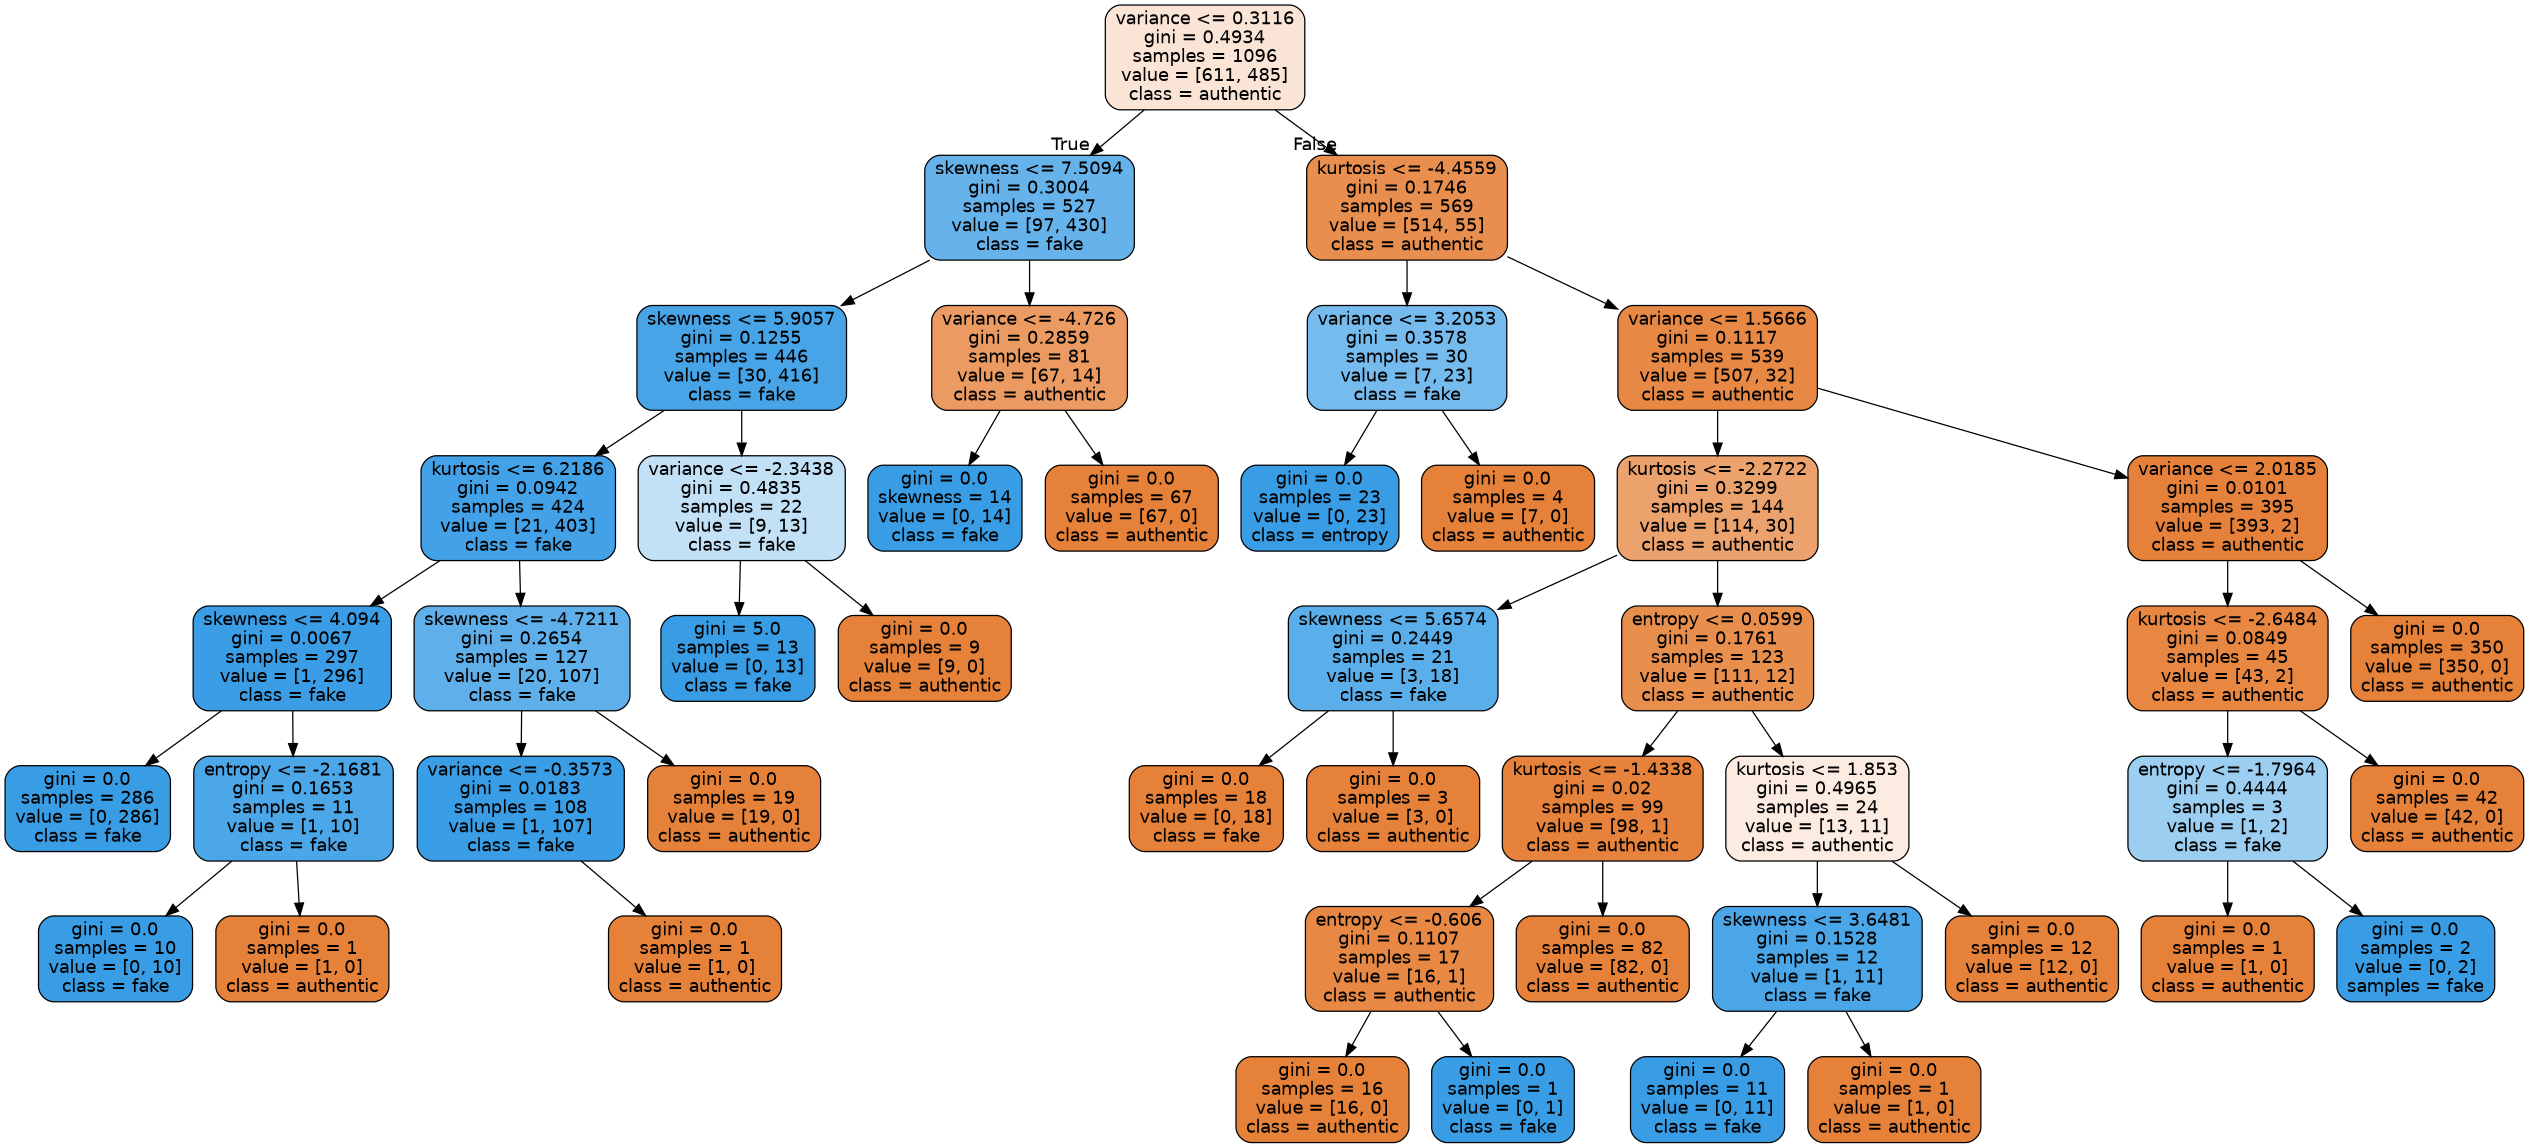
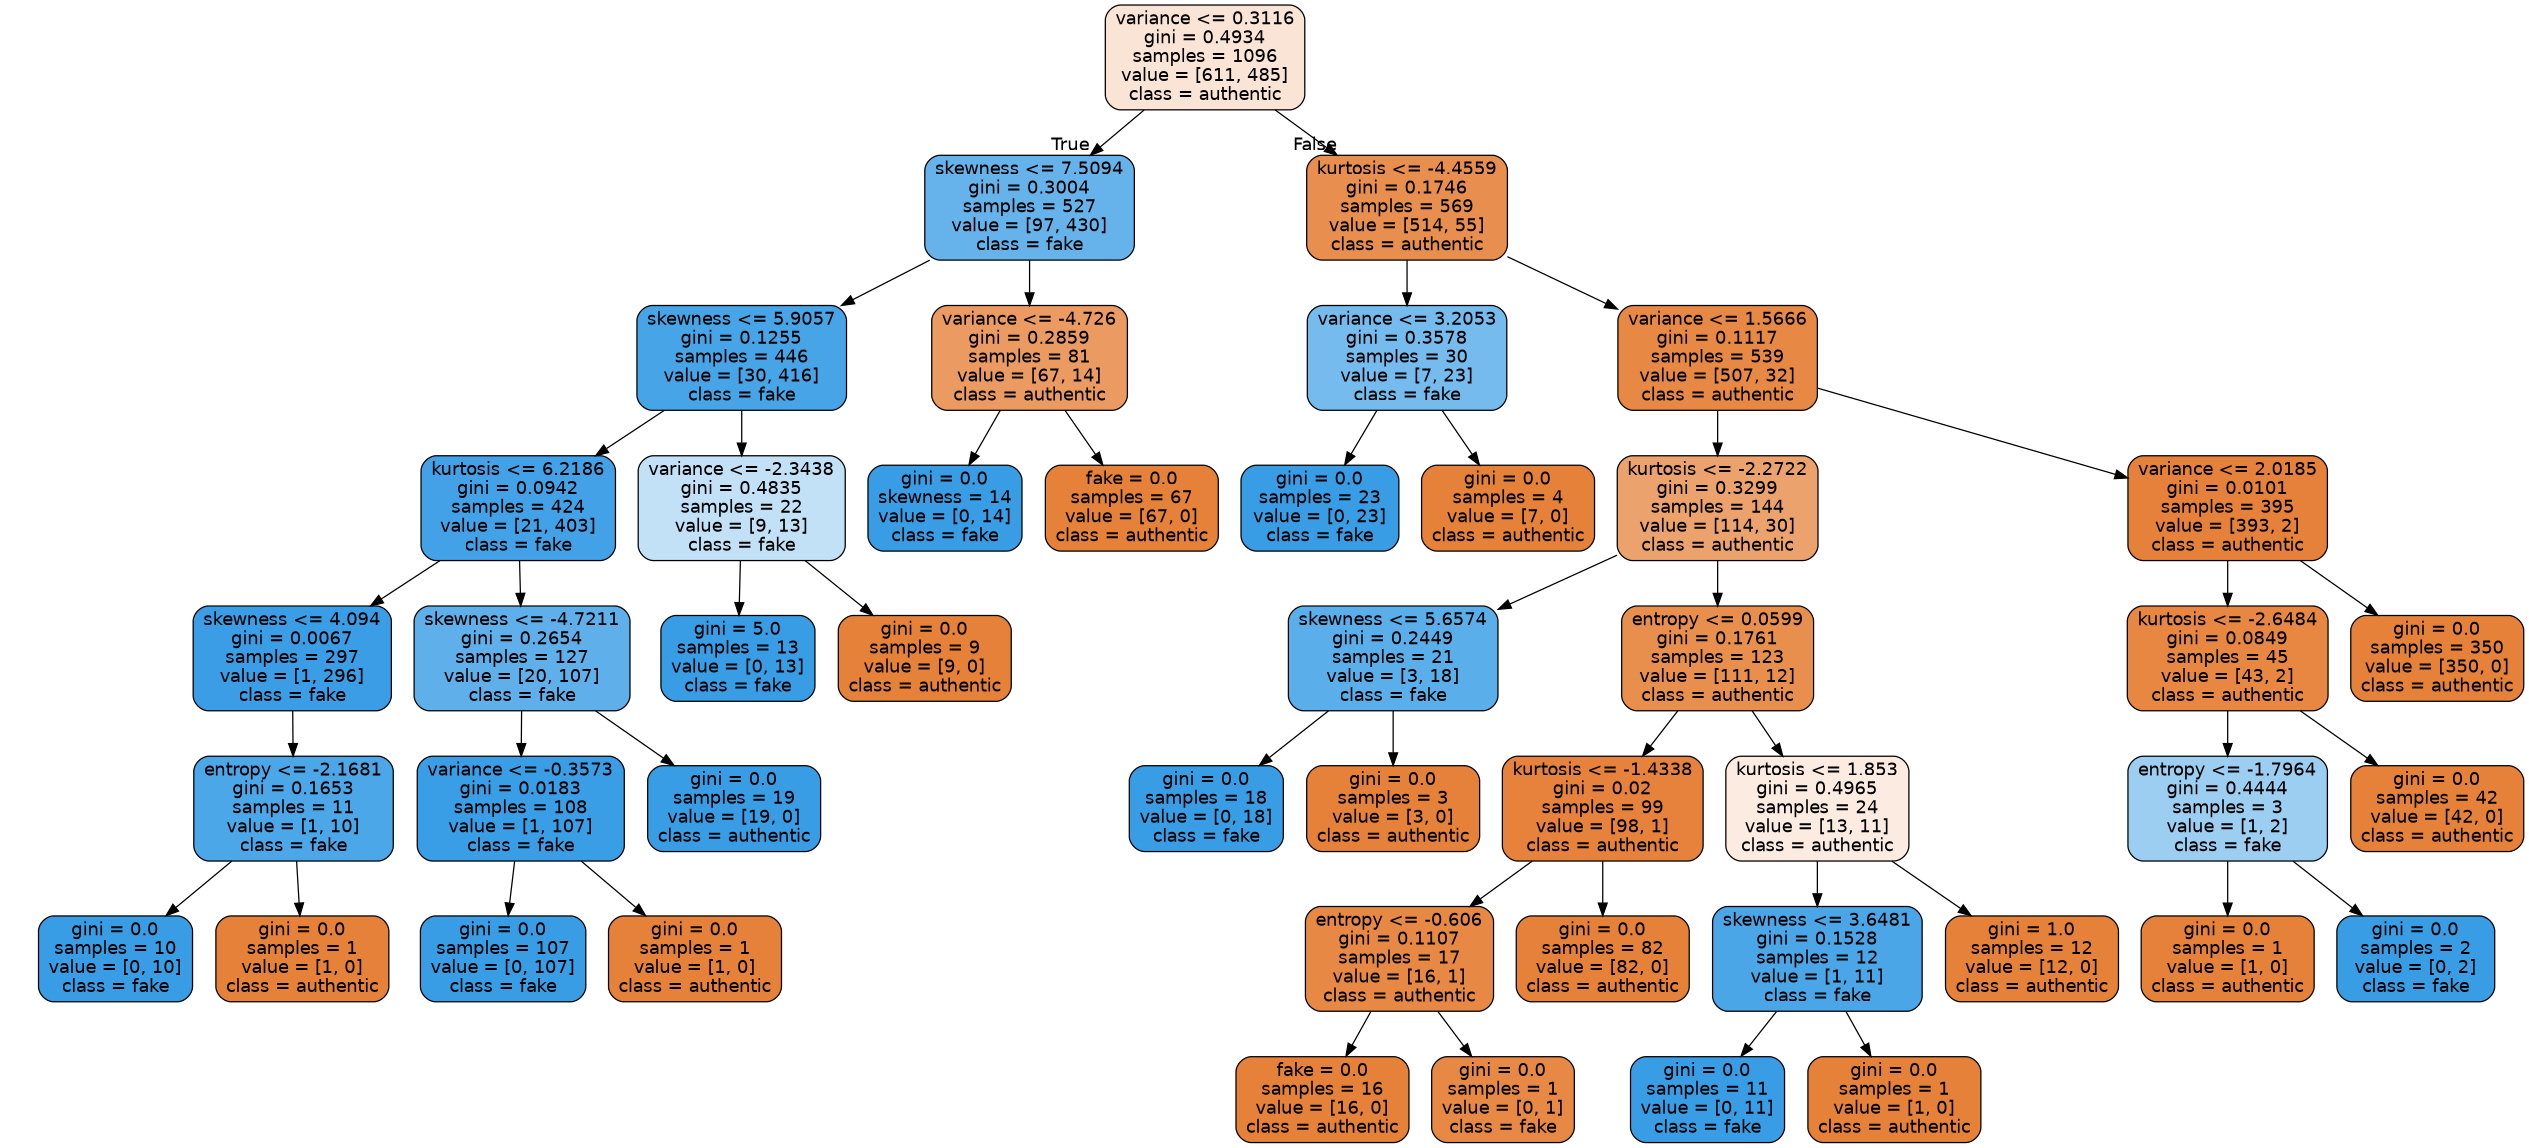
  digraph {
    node [color=black fillcolor="#e58139ff" fontname=helvetica shape=box style="filled, rounded"]
    edge [fontname=helvetica]
    n1 [fillcolor="#e5813935" label="variance <= 0.3116\ngini = 0.4934\nsamples = 1096\nvalue = [611, 485]\nclass = authentic"]
    n2 [fillcolor="#399de5c5" label="skewness <= 7.5094\ngini = 0.3004\nsamples = 527\nvalue = [97, 430]\nclass = fake"]
    n3 [fillcolor="#e58139e4" label="kurtosis <= -4.4559\ngini = 0.1746\nsamples = 569\nvalue = [514, 55]\nclass = authentic"]
    n4 [fillcolor="#399de5ed" label="skewness <= 5.9057\ngini = 0.1255\nsamples = 446\nvalue = [30, 416]\nclass = fake"]
    n5 [fillcolor="#e58139ca" label="variance <= -4.726\ngini = 0.2859\nsamples = 81\nvalue = [67, 14]\nclass = authentic"]
    n6 [fillcolor="#399de5b1" label="variance <= 3.2053\ngini = 0.3578\nsamples = 30\nvalue = [7, 23]\nclass = fake"]
    n7 [fillcolor="#e58139ef" label="variance <= 1.5666\ngini = 0.1117\nsamples = 539\nvalue = [507, 32]\nclass = authentic"]
    n8 [fillcolor="#399de5f2" label="kurtosis <= 6.2186\ngini = 0.0942\nsamples = 424\nvalue = [21, 403]\nclass = fake"]
    n9 [fillcolor="#399de54e" label="variance <= -2.3438\ngini = 0.4835\nsamples = 22\nvalue = [9, 13]\nclass = fake"]
    n10 [fillcolor="#399de5ff" label="gini = 0.0\nskewness = 14\nvalue = [0, 14]\nclass = fake"]
-   n11 [label="gini = 0.0\nsamples = 67\nvalue = [67, 0]\nclass = authentic"]
+   n11 [label="fake = 0.0\nsamples = 67\nvalue = [67, 0]\nclass = authentic"]
    n12 [fillcolor="#399de5fe" label="skewness <= 4.094\ngini = 0.0067\nsamples = 297\nvalue = [1, 296]\nclass = fake"]
    n13 [fillcolor="#399de5cf" label="skewness <= -4.7211\ngini = 0.2654\nsamples = 127\nvalue = [20, 107]\nclass = fake"]
    n14 [fillcolor="#399de5ff" label="gini = 5.0\nsamples = 13\nvalue = [0, 13]\nclass = fake"]
    n15 [label="gini = 0.0\nsamples = 9\nvalue = [9, 0]\nclass = authentic"]
-   n16 [fillcolor="#399de5ff" label="gini = 0.0\nsamples = 286\nvalue = [0, 286]\nclass = fake"]
    n17 [fillcolor="#399de5e6" label="entropy <= -2.1681\ngini = 0.1653\nsamples = 11\nvalue = [1, 10]\nclass = fake"]
    n18 [fillcolor="#399de5fd" label="variance <= -0.3573\ngini = 0.0183\nsamples = 108\nvalue = [1, 107]\nclass = fake"]
-   n19 [label="gini = 0.0\nsamples = 19\nvalue = [19, 0]\nclass = authentic"]
+   n19 [fillcolor="#399de5ff" label="gini = 0.0\nsamples = 19\nvalue = [19, 0]\nclass = authentic"]
    n20 [fillcolor="#399de5ff" label="gini = 0.0\nsamples = 10\nvalue = [0, 10]\nclass = fake"]
    n21 [label="gini = 0.0\nsamples = 1\nvalue = [1, 0]\nclass = authentic"]
+   n22 [fillcolor="#399de5ff" label="gini = 0.0\nsamples = 107\nvalue = [0, 107]\nclass = fake"]
    n23 [label="gini = 0.0\nsamples = 1\nvalue = [1, 0]\nclass = authentic"]
-   n24 [fillcolor="#399de5ff" label="gini = 0.0\nsamples = 23\nvalue = [0, 23]\nclass = entropy"]
+   n24 [fillcolor="#399de5ff" label="gini = 0.0\nsamples = 23\nvalue = [0, 23]\nclass = fake"]
    n25 [label="gini = 0.0\nsamples = 4\nvalue = [7, 0]\nclass = authentic"]
    n26 [fillcolor="#e58139bc" label="kurtosis <= -2.2722\ngini = 0.3299\nsamples = 144\nvalue = [114, 30]\nclass = authentic"]
    n27 [fillcolor="#e58139fe" label="variance <= 2.0185\ngini = 0.0101\nsamples = 395\nvalue = [393, 2]\nclass = authentic"]
    n28 [fillcolor="#399de5d4" label="skewness <= 5.6574\ngini = 0.2449\nsamples = 21\nvalue = [3, 18]\nclass = fake"]
    n29 [fillcolor="#e58139e3" label="entropy <= 0.0599\ngini = 0.1761\nsamples = 123\nvalue = [111, 12]\nclass = authentic"]
    n30 [fillcolor="#e58139f3" label="kurtosis <= -2.6484\ngini = 0.0849\nsamples = 45\nvalue = [43, 2]\nclass = authentic"]
    n31 [label="gini = 0.0\nsamples = 350\nvalue = [350, 0]\nclass = authentic"]
-   n32 [label="gini = 0.0\nsamples = 18\nvalue = [0, 18]\nclass = fake"]
+   n32 [fillcolor="#399de5ff" label="gini = 0.0\nsamples = 18\nvalue = [0, 18]\nclass = fake"]
    n33 [label="gini = 0.0\nsamples = 3\nvalue = [3, 0]\nclass = authentic"]
    n34 [fillcolor="#e58139fc" label="kurtosis <= -1.4338\ngini = 0.02\nsamples = 99\nvalue = [98, 1]\nclass = authentic"]
    n35 [fillcolor="#e5813927" label="kurtosis <= 1.853\ngini = 0.4965\nsamples = 24\nvalue = [13, 11]\nclass = authentic"]
    n36 [fillcolor="#e58139ef" label="entropy <= -0.606\ngini = 0.1107\nsamples = 17\nvalue = [16, 1]\nclass = authentic"]
    n37 [label="gini = 0.0\nsamples = 82\nvalue = [82, 0]\nclass = authentic"]
    n38 [fillcolor="#399de5e8" label="skewness <= 3.6481\ngini = 0.1528\nsamples = 12\nvalue = [1, 11]\nclass = fake"]
-   n39 [label="gini = 0.0\nsamples = 12\nvalue = [12, 0]\nclass = authentic"]
-   n40 [label="gini = 0.0\nsamples = 16\nvalue = [16, 0]\nclass = authentic"]
-   n41 [fillcolor="#399de5ff" label="gini = 0.0\nsamples = 1\nvalue = [0, 1]\nclass = fake"]
+   n39 [label="gini = 1.0\nsamples = 12\nvalue = [12, 0]\nclass = authentic"]
+   n40 [label="fake = 0.0\nsamples = 16\nvalue = [16, 0]\nclass = authentic"]
+   n41 [fillcolor="#e58139ef" label="gini = 0.0\nsamples = 1\nvalue = [0, 1]\nclass = fake"]
    n42 [fillcolor="#399de5ff" label="gini = 0.0\nsamples = 11\nvalue = [0, 11]\nclass = fake"]
    n43 [label="gini = 0.0\nsamples = 1\nvalue = [1, 0]\nclass = authentic"]
    n44 [fillcolor="#399de57f" label="entropy <= -1.7964\ngini = 0.4444\nsamples = 3\nvalue = [1, 2]\nclass = fake"]
    n45 [label="gini = 0.0\nsamples = 42\nvalue = [42, 0]\nclass = authentic"]
    n46 [label="gini = 0.0\nsamples = 1\nvalue = [1, 0]\nclass = authentic"]
-   n47 [fillcolor="#399de5ff" label="gini = 0.0\nsamples = 2\nvalue = [0, 2]\nsamples = fake"]
+   n47 [fillcolor="#399de5ff" label="gini = 0.0\nsamples = 2\nvalue = [0, 2]\nclass = fake"]
    n1 -> n2 [headlabel=True labelangle=45 labeldistance=2.5]
    n1 -> n3 [headlabel=False labelangle=-45 labeldistance=2.5]
    n2 -> n4
    n2 -> n5
    n3 -> n6
    n3 -> n7
    n4 -> n8
    n4 -> n9
    n5 -> n10
    n5 -> n11
    n6 -> n24
    n6 -> n25
    n7 -> n26
    n7 -> n27
    n8 -> n12
    n8 -> n13
    n9 -> n14
    n9 -> n15
-   n12 -> n16
    n12 -> n17
    n13 -> n18
    n13 -> n19
    n17 -> n20
    n17 -> n21
+   n18 -> n22
    n18 -> n23
    n26 -> n28
    n26 -> n29
    n27 -> n30
    n27 -> n31
    n28 -> n32
    n28 -> n33
    n29 -> n34
    n29 -> n35
    n30 -> n44
    n30 -> n45
    n34 -> n36
    n34 -> n37
    n35 -> n38
    n35 -> n39
    n36 -> n40
    n36 -> n41
    n38 -> n42
    n38 -> n43
    n44 -> n46
    n44 -> n47
  }
